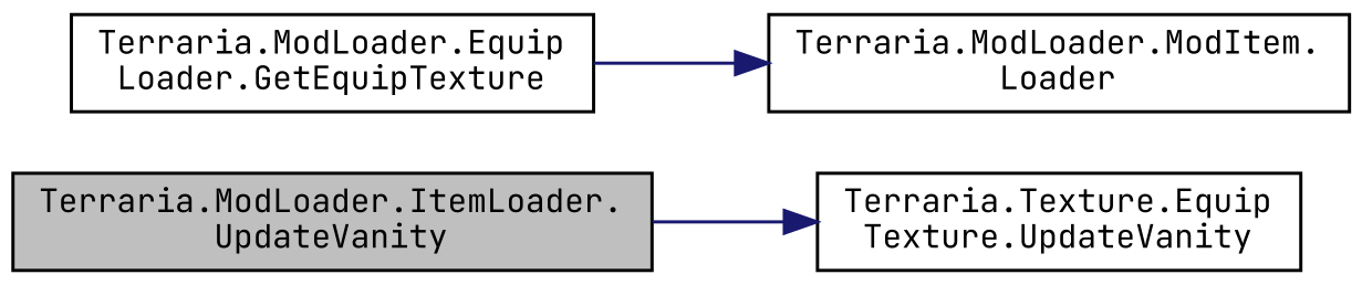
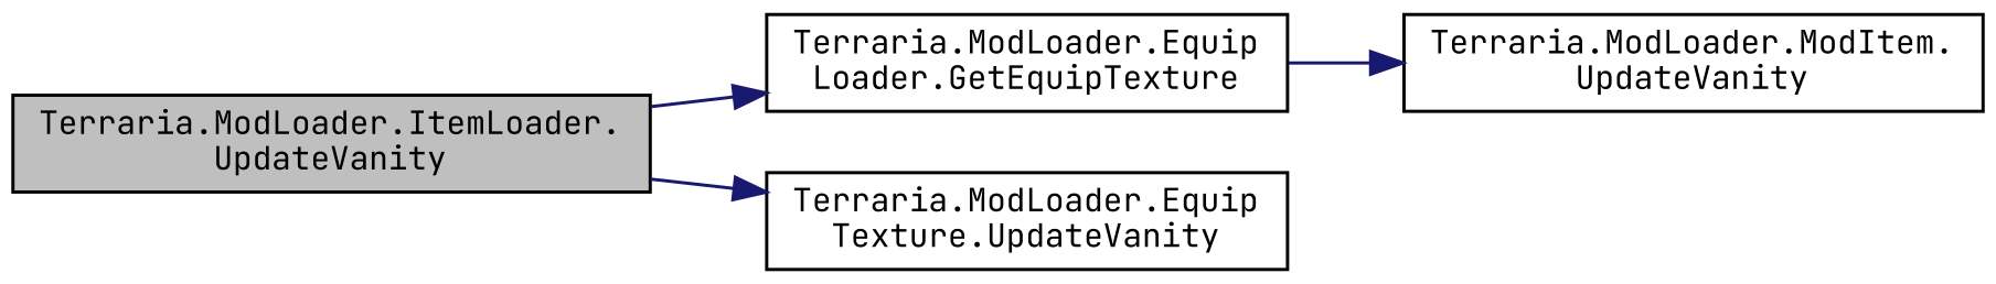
  digraph {
    fontname="JetBrains Mono"
    rankdir=LR
    node [color=black fillcolor=white fontname="JetBrains Mono" fontsize=10 shape=record style=filled]
    edge [color=midnightblue fontname="JetBrains Mono" fontsize=10 labelfontname=Helvetica labelfontsize=10 style=solid]
    n1 [fillcolor=grey75 fontcolor=black height=0.2 label="Terraria.ModLoader.ItemLoader.\lUpdateVanity" width=0.4]
    n2 [height=0.2 label="Terraria.ModLoader.Equip\lLoader.GetEquipTexture" width=0.4]
-   n3 [height=0.2 label="Terraria.Texture.Equip\lTexture.UpdateVanity" width=0.4]
-   n4 [height=0.2 label="Terraria.ModLoader.ModItem.\lLoader" width=0.4]
+   n3 [height=0.2 label="Terraria.ModLoader.Equip\lTexture.UpdateVanity" width=0.4]
+   n4 [height=0.2 label="Terraria.ModLoader.ModItem.\lUpdateVanity" width=0.4]
+   n1 -> n2
    n1 -> n3
    n2 -> n4
  }
